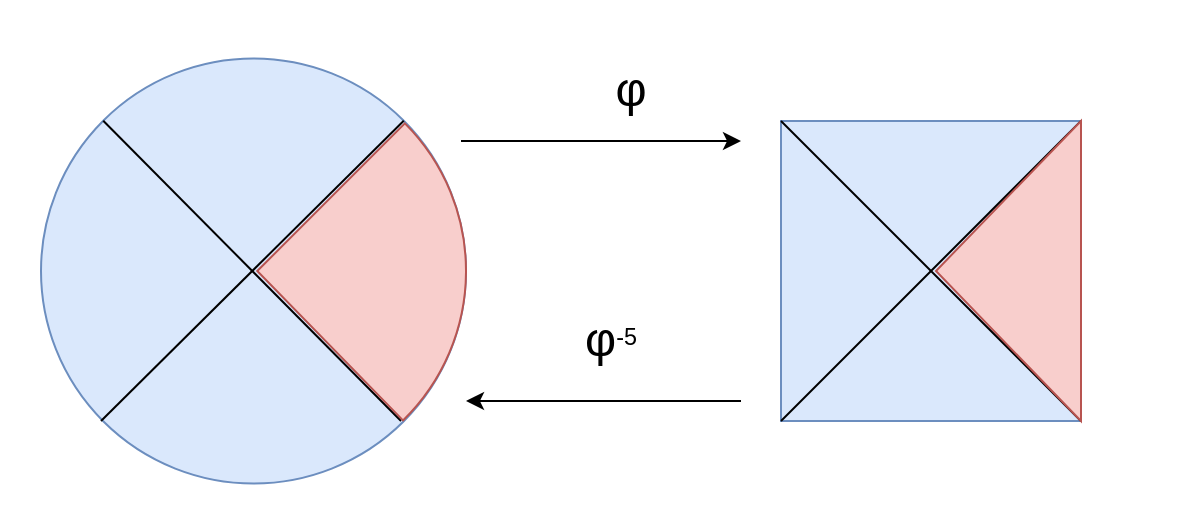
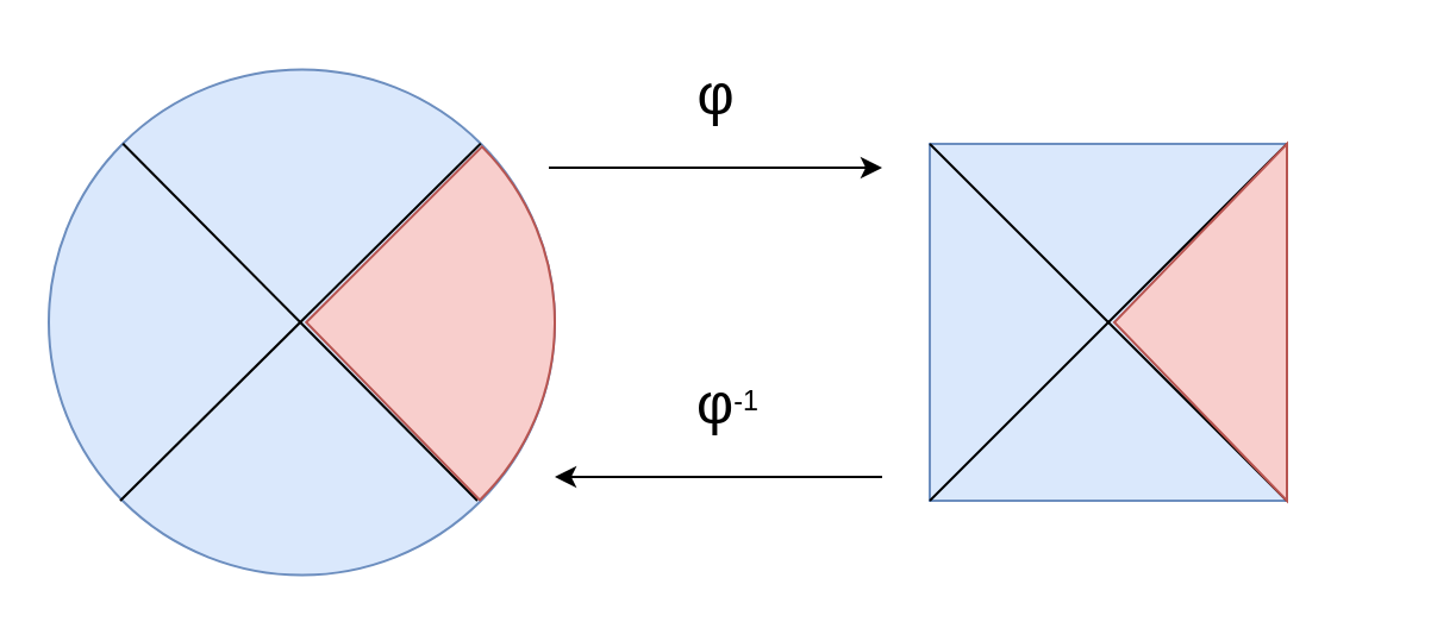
  <mxCell id="0" />
  <mxCell id="1" parent="0" />
  <mxCell id="2" value="" style="ellipse;whiteSpace=wrap;html=1;aspect=fixed;fillColor=#dae8fc;strokeColor=#6c8ebf;" vertex="1" parent="1"><mxGeometry x="20" y="28.75" width="212.5" height="212.5" as="geometry" /></mxCell>
  <mxCell id="3" value="" style="whiteSpace=wrap;html=1;aspect=fixed;fillColor=#dae8fc;strokeColor=#6c8ebf;" vertex="1" parent="1"><mxGeometry x="390" y="60" width="150" height="150" as="geometry" /></mxCell>
  <mxCell id="4" value="" style="endArrow=none;html=1;rounded=0;entryX=1;entryY=0;entryDx=0;entryDy=0;" edge="1" parent="1" target="3"><mxGeometry width="50" height="50" relative="1" as="geometry"><mxPoint x="390" y="210" as="sourcePoint" /><mxPoint x="440" y="160" as="targetPoint" /></mxGeometry></mxCell>
  <mxCell id="5" value="" style="endArrow=none;html=1;rounded=0;entryX=1;entryY=1;entryDx=0;entryDy=0;exitX=0;exitY=0;exitDx=0;exitDy=0;" edge="1" parent="1" source="3" target="3"><mxGeometry width="50" height="50" relative="1" as="geometry"><mxPoint x="400" y="220" as="sourcePoint" /><mxPoint x="550" y="70" as="targetPoint" /></mxGeometry></mxCell>
  <mxCell id="6" value="" style="endArrow=none;html=1;rounded=0;entryX=1;entryY=0;entryDx=0;entryDy=0;" edge="1" parent="1" target="2"><mxGeometry width="50" height="50" relative="1" as="geometry"><mxPoint x="50" y="210" as="sourcePoint" /><mxPoint x="200" y="60" as="targetPoint" /></mxGeometry></mxCell>
  <mxCell id="7" value="" style="endArrow=none;html=1;rounded=0;entryX=1;entryY=1;entryDx=0;entryDy=0;exitX=0;exitY=0;exitDx=0;exitDy=0;" edge="1" parent="1" source="2"><mxGeometry width="50" height="50" relative="1" as="geometry"><mxPoint x="50" y="60" as="sourcePoint" /><mxPoint x="200" y="210" as="targetPoint" /></mxGeometry></mxCell>
  <mxCell id="8" value="" style="verticalLabelPosition=bottom;verticalAlign=top;html=1;shape=mxgraph.basic.pie;startAngle=0.125;endAngle=0.377;rotation=0;fillColor=#f8cecc;strokeColor=#b85450;" vertex="1" parent="1"><mxGeometry x="23.75" y="30.63" width="208.75" height="208.75" as="geometry" /></mxCell>
  <mxCell id="9" value="" style="verticalLabelPosition=bottom;verticalAlign=top;html=1;shape=mxgraph.basic.acute_triangle;dx=0.5;rotation=-90;fillColor=#f8cecc;strokeColor=#b85450;" vertex="1" parent="1"><mxGeometry x="428.75" y="98.75" width="150" height="72.5" as="geometry" /></mxCell>
- <mxCell id="10" value="&lt;font data-font-src=&quot;https://www.cssfontstack.com/arial&quot; face=&quot;Arial&quot; style=&quot;font-size: 24px;&quot;&gt;φ&lt;/font&gt;" style="text;html=1;align=center;verticalAlign=middle;resizable=0;points=[];autosize=1;strokeColor=none;fillColor=none;" vertex="1" parent="1"><mxGeometry x="295" y="25" width="40" height="40" as="geometry" /></mxCell>
+ <mxCell id="10" value="&lt;font data-font-src=&quot;https://www.cssfontstack.com/arial&quot; face=&quot;Arial&quot; style=&quot;font-size: 24px;&quot;&gt;φ&lt;/font&gt;" style="text;html=1;align=center;verticalAlign=middle;resizable=0;points=[];autosize=1;strokeColor=none;fillColor=none;" vertex="1" parent="1"><mxGeometry x="280" y="20" width="40" height="40" as="geometry" /></mxCell>
  <mxCell id="11" value="" style="endArrow=classic;html=1;rounded=0;" edge="1" parent="1"><mxGeometry width="50" height="50" relative="1" as="geometry"><mxPoint x="230" y="70" as="sourcePoint" /><mxPoint x="370" y="70" as="targetPoint" /></mxGeometry></mxCell>
  <mxCell id="12" value="" style="endArrow=classic;html=1;rounded=0;" edge="1" parent="1"><mxGeometry width="50" height="50" relative="1" as="geometry"><mxPoint x="370" y="200" as="sourcePoint" /><mxPoint x="232.5" y="200" as="targetPoint" /></mxGeometry></mxCell>
- <mxCell id="13" value="&lt;font data-font-src=&quot;https://www.cssfontstack.com/arial&quot; face=&quot;Arial&quot; style=&quot;font-size: 24px;&quot;&gt;φ&lt;/font&gt;&lt;font style=&quot;font-size: 14px;&quot; data-font-src=&quot;https://www.cssfontstack.com/arial&quot; face=&quot;Arial&quot;&gt;&lt;sup&gt;-5&lt;/sup&gt;&lt;/font&gt;" style="text;html=1;align=center;verticalAlign=middle;resizable=0;points=[];autosize=1;strokeColor=none;fillColor=none;" vertex="1" parent="1"><mxGeometry x="280" y="150" width="50" height="40" as="geometry" /></mxCell>
+ <mxCell id="13" value="&lt;font data-font-src=&quot;https://www.cssfontstack.com/arial&quot; face=&quot;Arial&quot; style=&quot;font-size: 24px;&quot;&gt;φ&lt;/font&gt;&lt;font style=&quot;font-size: 14px;&quot; data-font-src=&quot;https://www.cssfontstack.com/arial&quot; face=&quot;Arial&quot;&gt;&lt;sup&gt;-1&lt;/sup&gt;&lt;/font&gt;" style="text;html=1;align=center;verticalAlign=middle;resizable=0;points=[];autosize=1;strokeColor=none;fillColor=none;" vertex="1" parent="1"><mxGeometry x="280" y="150" width="50" height="40" as="geometry" /></mxCell>
